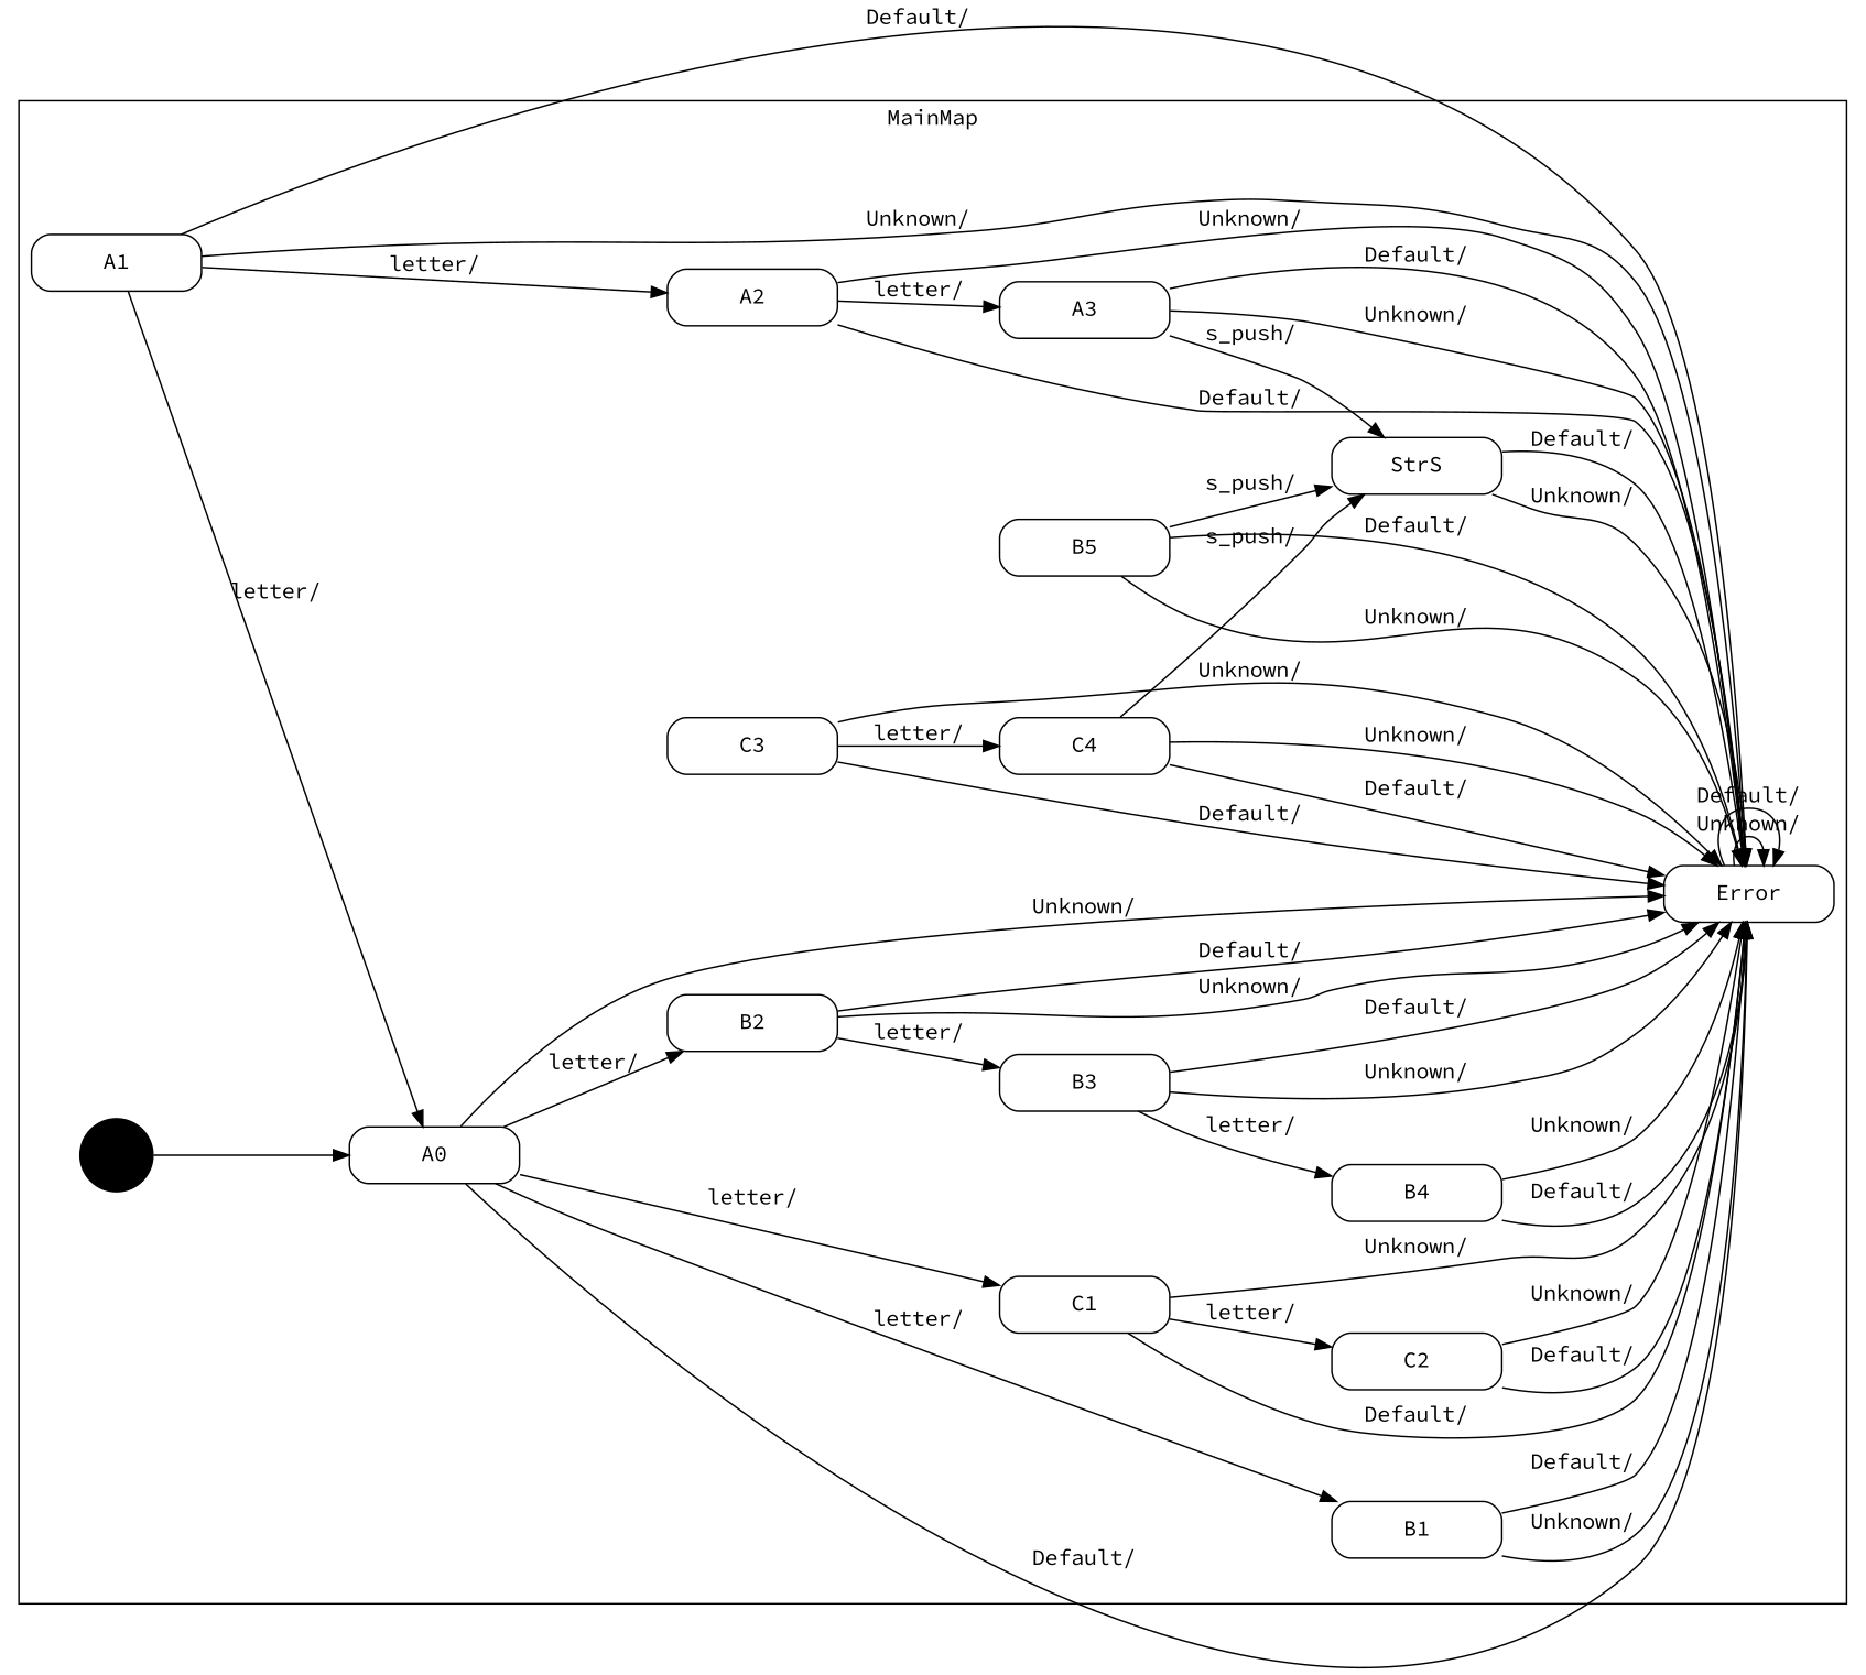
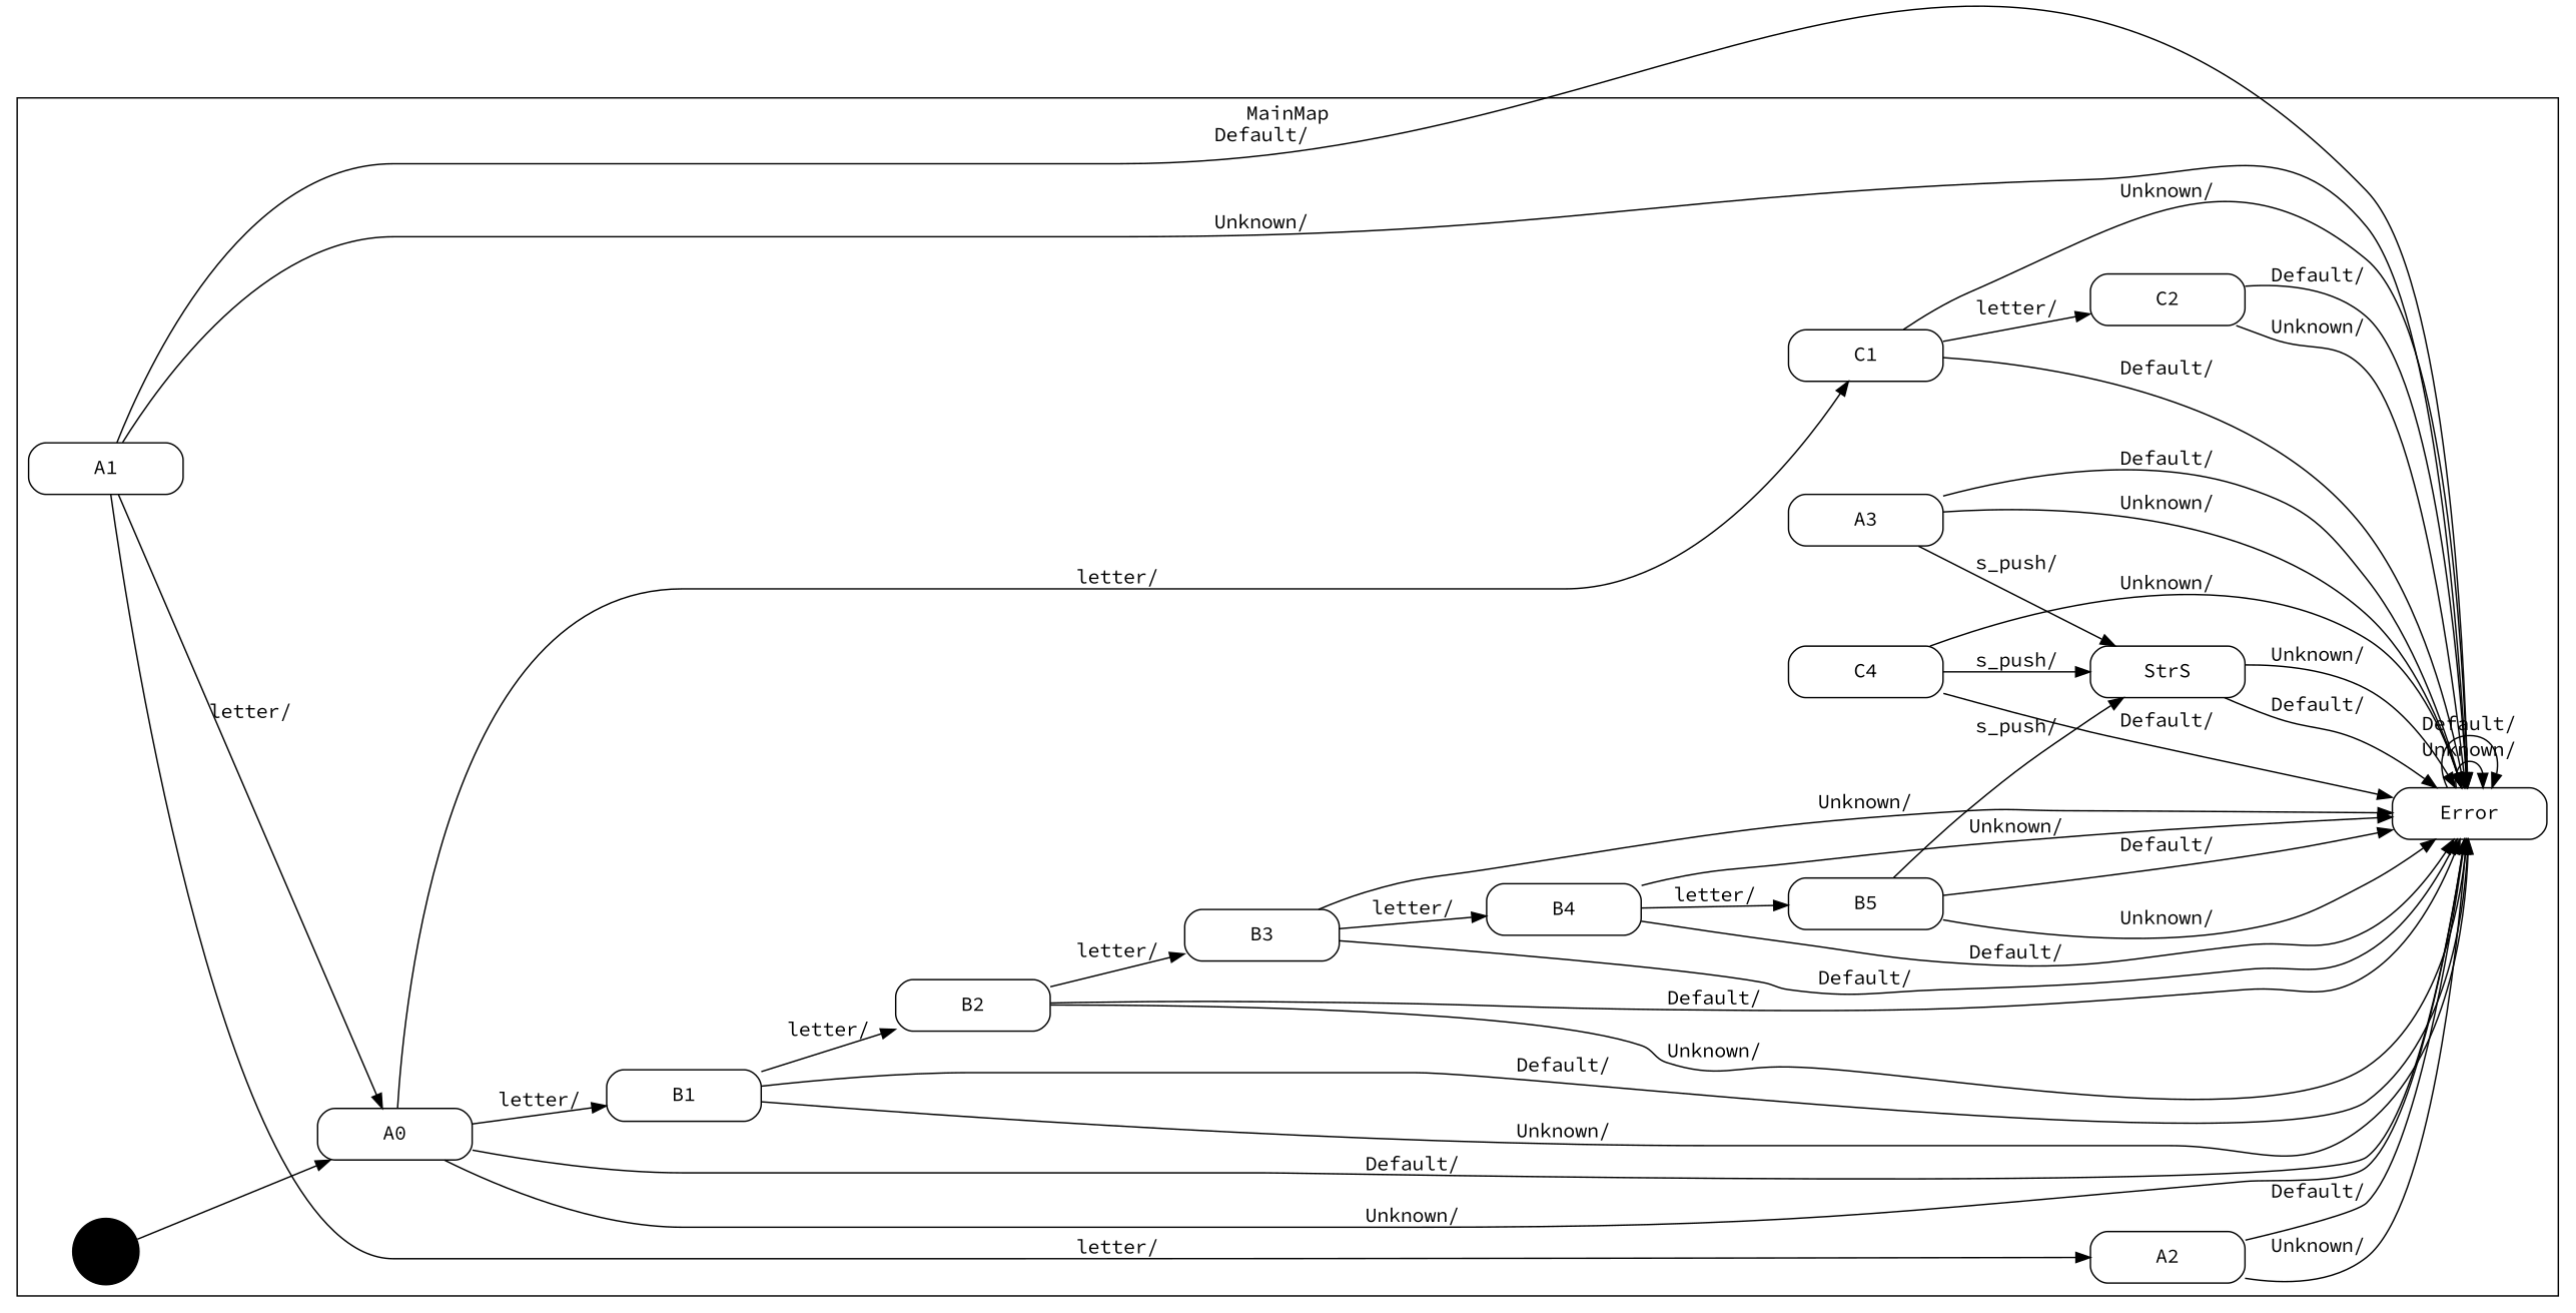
  digraph {
    fontname="Source Code Pro"
    rankdir=LR
    node [fontname="Source Code Pro" shape=Mrecord]
    edge [fontname="Source Code Pro"]
    n1 [label="{Error}" width=1.5]
    n2 [label="{A0}" width=1.5]
    n3 [label="{A1}" width=1.5]
    n4 [label="{B1}" width=1.5]
    n5 [label="{C1}" width=1.5]
    n6 [label="{A2}" width=1.5]
    n7 [label="{A3}" width=1.5]
    n8 [label="{StrS}" width=1.5]
    n9 [label="{B2}" width=1.5]
    n10 [label="{B3}" width=1.5]
    n11 [label="{B4}" width=1.5]
    n12 [label="{B5}" width=1.5]
    n13 [label="{C2}" width=1.5]
-   n14 [label="{C3}" width=1.5]
    n15 [label="{C4}" width=1.5]
    "%5" [fillcolor=black shape=circle style=filled width=0.25]
    subgraph cluster_1 {
      label=MainMap
      n1
      n2
      n3
      n4
      n5
      n6
      n7
      n8
      n9
      n10
      n11
      n12
      n13
-     n14
      n15
      "%5"
    }
    n1 -> n1 [label="Unknown/\l"]
    n1 -> n1 [label="Default/\l"]
    n2 -> n1 [label="Unknown/\l"]
    n2 -> n1 [label="Default/\l"]
    n2 -> n4 [label="letter/\l"]
    n2 -> n5 [label="letter/\l"]
    n3 -> n1 [label="Unknown/\l"]
    n3 -> n1 [label="Default/\l"]
    n3 -> n2 [label="letter/\l"]
    n3 -> n6 [label="letter/\l"]
    n4 -> n1 [label="Unknown/\l"]
    n4 -> n1 [label="Default/\l"]
-   n2 -> n9 [label="letter/\l"]
+   n4 -> n9 [label="letter/\l"]
    n5 -> n1 [label="Unknown/\l"]
    n5 -> n1 [label="Default/\l"]
    n5 -> n13 [label="letter/\l"]
    n6 -> n1 [label="Unknown/\l"]
    n6 -> n1 [label="Default/\l"]
-   n6 -> n7 [label="letter/\l"]
    n7 -> n1 [label="Unknown/\l"]
    n7 -> n1 [label="Default/\l"]
    n7 -> n8 [label="s_push/\l"]
    n8 -> n1 [label="Unknown/\l"]
    n8 -> n1 [label="Default/\l"]
    n9 -> n1 [label="Unknown/\l"]
    n9 -> n1 [label="Default/\l"]
    n9 -> n10 [label="letter/\l"]
    n10 -> n1 [label="Unknown/\l"]
    n10 -> n1 [label="Default/\l"]
    n10 -> n11 [label="letter/\l"]
    n11 -> n1 [label="Unknown/\l"]
    n11 -> n1 [label="Default/\l"]
+   n11 -> n12 [label="letter/\l"]
    n12 -> n1 [label="Unknown/\l"]
    n12 -> n1 [label="Default/\l"]
    n12 -> n8 [label="s_push/\l"]
    n13 -> n1 [label="Unknown/\l"]
    n13 -> n1 [label="Default/\l"]
-   n14 -> n1 [label="Unknown/\l"]
-   n14 -> n1 [label="Default/\l"]
-   n14 -> n15 [label="letter/\l"]
    n15 -> n1 [label="Unknown/\l"]
    n15 -> n1 [label="Default/\l"]
    n15 -> n8 [label="s_push/\l"]
    "%5" -> n2
  }
